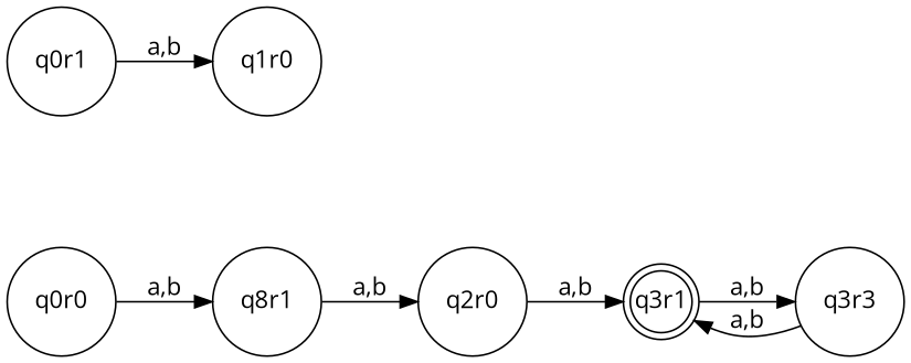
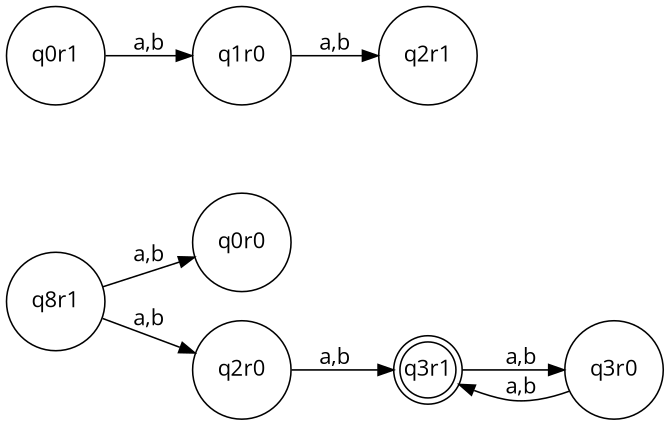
  digraph {
    fontname="Open Sans"
    rankdir=LR
    node [fontname="Open Sans" margin=0.1 shape=circle]
    edge [fontname="Open Sans"]
    q3r1 [margin=0 shape=doublecircle]
-   q3r0 [label=q3r3]
+   q3r0
    " " [color=white width=0]
    n4 [label=q8r1]
    q0r0
    q2r0
    q0r1
    q1r0
+   q2r1
    q3r1 -> q3r0 [label="a,b"]
    q3r0 -> q3r1 [label="a,b"]
    n4 -> q2r0 [label="a,b"]
-   q0r0 -> n4 [label="a,b"]
+   n4 -> q0r0 [label="a,b"]
    q2r0 -> q3r1 [label="a,b"]
    q0r1 -> q1r0 [label="a,b"]
+   q1r0 -> q2r1 [label="a,b"]
  }
